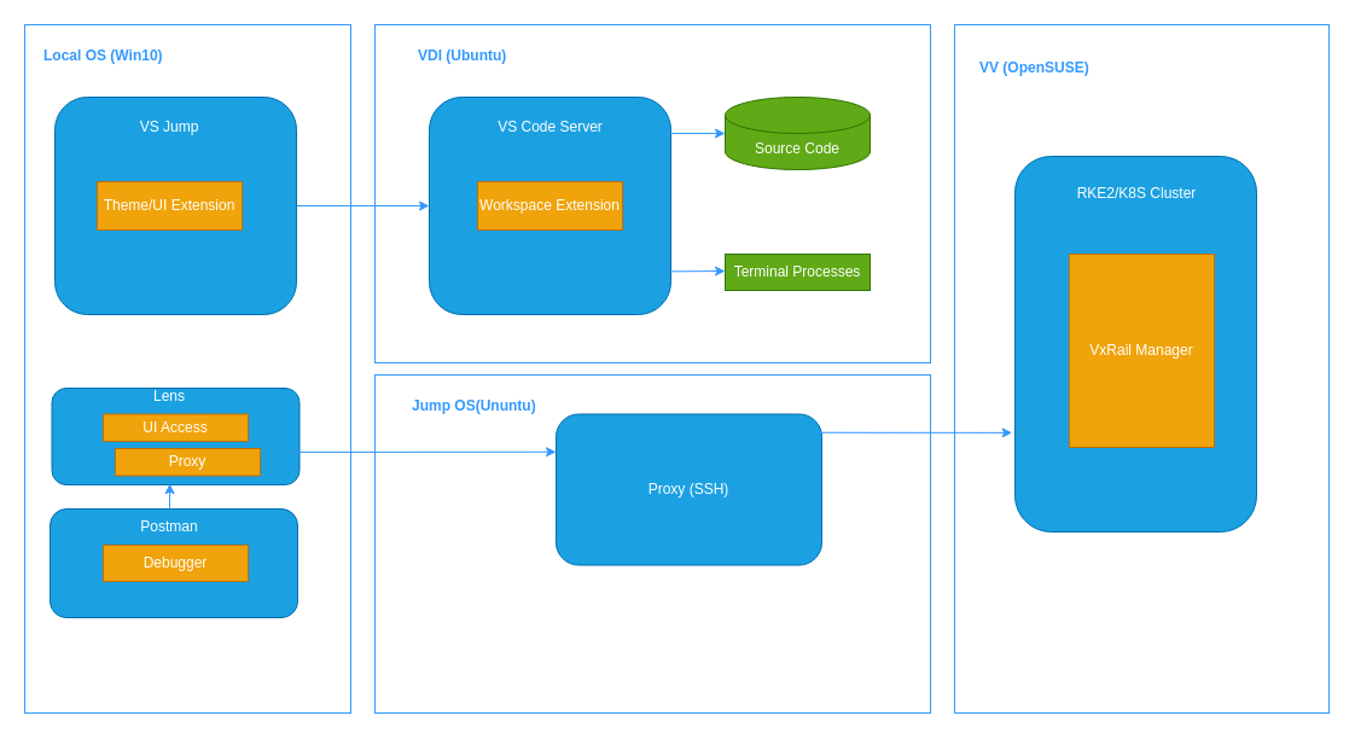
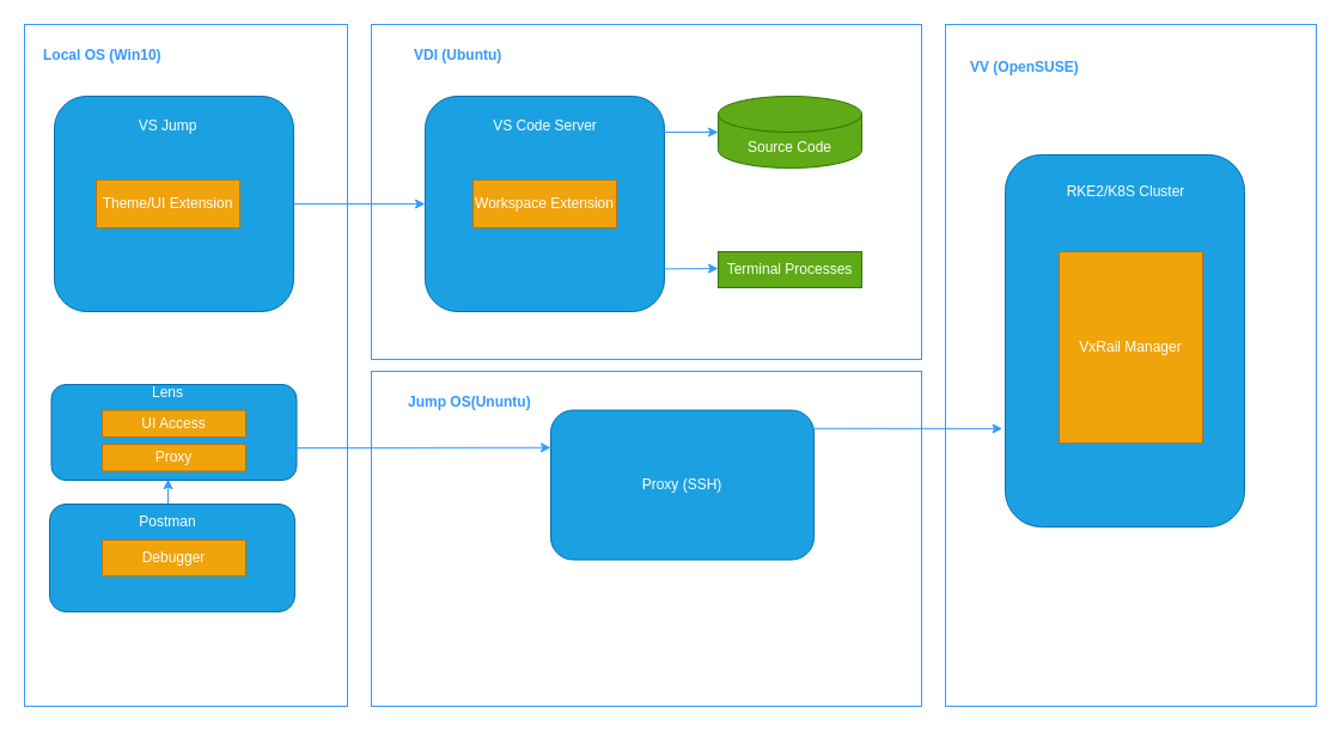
  <mxCell id="0" />
  <mxCell id="1" parent="0" />
  <mxCell id="2" value="" style="rounded=0;whiteSpace=wrap;html=1;fontSize=12;fontColor=#3399FF;verticalAlign=middle;glass=0;fillColor=default;strokeColor=#3399FF;" vertex="1" parent="1"><mxGeometry x="20" y="20" width="270" height="570" as="geometry" /></mxCell>
  <mxCell id="3" value="" style="rounded=1;whiteSpace=wrap;html=1;fontSize=12;fillColor=#1ba1e2;strokeColor=#006EAF;fontColor=#ffffff;" vertex="1" parent="1"><mxGeometry x="41" y="421" width="205" height="90" as="geometry" /></mxCell>
  <mxCell id="4" value="" style="rounded=0;whiteSpace=wrap;html=1;fontSize=12;fontColor=#3399FF;verticalAlign=middle;glass=0;fillColor=default;strokeColor=#3399FF;" vertex="1" parent="1"><mxGeometry x="310" y="20" width="460" height="280" as="geometry" /></mxCell>
  <mxCell id="5" value="Local OS (Win10)" style="text;strokeColor=none;fillColor=none;align=left;verticalAlign=middle;spacingLeft=4;spacingRight=4;overflow=hidden;points=[[0,0.5],[1,0.5]];portConstraint=eastwest;rotatable=0;fontStyle=1;fontSize=12;fontColor=#3399FF;" vertex="1" parent="1"><mxGeometry x="30" y="30" width="110" height="30" as="geometry" /></mxCell>
  <mxCell id="6" value="VDI (Ubuntu)" style="text;strokeColor=none;fillColor=none;align=left;verticalAlign=middle;spacingLeft=4;spacingRight=4;overflow=hidden;points=[[0,0.5],[1,0.5]];portConstraint=eastwest;rotatable=0;fontStyle=1;fontSize=12;fontColor=#3399FF;" vertex="1" parent="1"><mxGeometry x="340" y="30" width="110" height="30" as="geometry" /></mxCell>
  <mxCell id="7" value="" style="edgeStyle=orthogonalEdgeStyle;rounded=0;orthogonalLoop=1;jettySize=auto;html=1;fontSize=12;fontColor=#3399FF;strokeColor=#3399FF;" edge="1" parent="1" source="8" target="10"><mxGeometry relative="1" as="geometry" /></mxCell>
  <mxCell id="8" value="" style="rounded=1;whiteSpace=wrap;html=1;fontSize=12;fillColor=#1ba1e2;strokeColor=#006EAF;fontColor=#ffffff;" vertex="1" parent="1"><mxGeometry x="45" y="80" width="200" height="180" as="geometry" /></mxCell>
  <mxCell id="9" value="VS Jump" style="text;html=1;align=center;verticalAlign=middle;whiteSpace=wrap;rounded=0;fontSize=12;fontColor=#FFFFFF;" vertex="1" parent="1"><mxGeometry x="110" y="90" width="60" height="30" as="geometry" /></mxCell>
  <mxCell id="10" value="" style="rounded=1;whiteSpace=wrap;html=1;fontSize=12;fontColor=#ffffff;fillColor=#1ba1e2;strokeColor=#006EAF;" vertex="1" parent="1"><mxGeometry x="355" y="80" width="200" height="180" as="geometry" /></mxCell>
  <mxCell id="11" value="VS Code Server" style="text;html=1;strokeColor=none;fillColor=none;align=center;verticalAlign=middle;whiteSpace=wrap;rounded=0;fontSize=12;fontColor=#FFFFFF;" vertex="1" parent="1"><mxGeometry x="408" y="90" width="95" height="30" as="geometry" /></mxCell>
  <mxCell id="12" value="Theme/UI Extension" style="rounded=0;whiteSpace=wrap;html=1;glass=0;fontSize=12;fontColor=#FFFFFF;fillColor=#f0a30a;strokeColor=#BD7000;" vertex="1" parent="1"><mxGeometry x="80" y="150" width="120" height="40" as="geometry" /></mxCell>
  <mxCell id="13" value="Workspace Extension" style="rounded=0;whiteSpace=wrap;html=1;glass=0;fontSize=12;fontColor=#FFFFFF;fillColor=#f0a30a;strokeColor=#BD7000;" vertex="1" parent="1"><mxGeometry x="395" y="150" width="120" height="40" as="geometry" /></mxCell>
  <mxCell id="14" value="Source Code" style="shape=cylinder3;whiteSpace=wrap;html=1;boundedLbl=1;backgroundOutline=1;size=15;rounded=0;glass=0;labelBorderColor=none;fontSize=12;fontColor=#FFFFFF;strokeColor=#2D7600;fillColor=#60a917;" vertex="1" parent="1"><mxGeometry x="600" y="80" width="120" height="60" as="geometry" /></mxCell>
  <mxCell id="15" value="Terminal Processes" style="rounded=0;whiteSpace=wrap;html=1;glass=0;labelBorderColor=none;fontSize=12;fontColor=#ffffff;strokeColor=#2D7600;fillColor=#60a917;" vertex="1" parent="1"><mxGeometry x="600" y="210" width="120" height="30" as="geometry" /></mxCell>
  <mxCell id="16" value="" style="endArrow=classic;html=1;rounded=0;fontSize=12;fontColor=#FFFFFF;strokeColor=#3399FF;" edge="1" parent="1"><mxGeometry width="50" height="50" relative="1" as="geometry"><mxPoint x="550" y="110" as="sourcePoint" /><mxPoint x="600" y="110" as="targetPoint" /></mxGeometry></mxCell>
  <mxCell id="17" value="" style="endArrow=classic;html=1;rounded=0;fontSize=12;fontColor=#FFFFFF;strokeColor=#3399FF;" edge="1" parent="1"><mxGeometry width="50" height="50" relative="1" as="geometry"><mxPoint x="550" y="224.38" as="sourcePoint" /><mxPoint x="600" y="224" as="targetPoint" /></mxGeometry></mxCell>
  <mxCell id="18" value="" style="rounded=0;whiteSpace=wrap;html=1;fontSize=12;fontColor=#3399FF;verticalAlign=middle;glass=0;fillColor=default;strokeColor=#3399FF;" vertex="1" parent="1"><mxGeometry x="310" y="310" width="460" height="280" as="geometry" /></mxCell>
  <mxCell id="19" value="" style="rounded=0;whiteSpace=wrap;html=1;fontSize=12;fontColor=#3399FF;verticalAlign=middle;glass=0;fillColor=default;strokeColor=#3399FF;" vertex="1" parent="1"><mxGeometry x="790" y="20" width="310" height="570" as="geometry" /></mxCell>
  <mxCell id="20" value="" style="rounded=1;whiteSpace=wrap;html=1;fontSize=12;fontColor=#ffffff;fillColor=#1ba1e2;strokeColor=#006EAF;" vertex="1" parent="1"><mxGeometry x="840" y="129" width="200" height="311" as="geometry" /></mxCell>
  <mxCell id="21" value="RKE2/K8S Cluster" style="text;html=1;strokeColor=none;fillColor=none;align=center;verticalAlign=middle;whiteSpace=wrap;rounded=0;fontSize=12;fontColor=#FFFFFF;" vertex="1" parent="1"><mxGeometry x="885" y="145" width="112" height="30" as="geometry" /></mxCell>
  <mxCell id="22" value="VxRail Manager" style="rounded=0;whiteSpace=wrap;html=1;glass=0;fontSize=12;fontColor=#FFFFFF;fillColor=#f0a30a;strokeColor=#BD7000;" vertex="1" parent="1"><mxGeometry x="885" y="210" width="120" height="160" as="geometry" /></mxCell>
  <mxCell id="23" value="Jump OS(Ununtu)" style="text;strokeColor=none;fillColor=none;align=left;verticalAlign=middle;spacingLeft=4;spacingRight=4;overflow=hidden;points=[[0,0.5],[1,0.5]];portConstraint=eastwest;rotatable=0;fontStyle=1;fontSize=12;fontColor=#3399FF;" vertex="1" parent="1"><mxGeometry x="335" y="320" width="125" height="30" as="geometry" /></mxCell>
  <mxCell id="24" value="Proxy (SSH)" style="rounded=1;whiteSpace=wrap;html=1;fontSize=12;fillColor=#1ba1e2;strokeColor=#006EAF;fontColor=#ffffff;" vertex="1" parent="1"><mxGeometry x="460" y="342.5" width="220" height="125" as="geometry" /></mxCell>
  <mxCell id="25" value="VV (OpenSUSE)" style="text;strokeColor=none;fillColor=none;align=left;verticalAlign=middle;spacingLeft=4;spacingRight=4;overflow=hidden;points=[[0,0.5],[1,0.5]];portConstraint=eastwest;rotatable=0;fontStyle=1;fontSize=12;fontColor=#3399FF;" vertex="1" parent="1"><mxGeometry x="805" y="40" width="110" height="30" as="geometry" /></mxCell>
  <mxCell id="26" value="Postman" style="text;html=1;align=center;verticalAlign=middle;whiteSpace=wrap;rounded=0;fontSize=12;fontColor=#FFFFFF;" vertex="1" parent="1"><mxGeometry x="110" y="421" width="60" height="30" as="geometry" /></mxCell>
  <mxCell id="27" value="Debugger" style="rounded=0;whiteSpace=wrap;html=1;glass=0;fontSize=12;fontColor=#FFFFFF;fillColor=#f0a30a;strokeColor=#BD7000;" vertex="1" parent="1"><mxGeometry x="85" y="451" width="120" height="30" as="geometry" /></mxCell>
  <mxCell id="28" value="" style="rounded=1;whiteSpace=wrap;html=1;fontSize=12;fillColor=#1ba1e2;strokeColor=#006EAF;fontColor=#ffffff;" vertex="1" parent="1"><mxGeometry x="42.5" y="321" width="205" height="80" as="geometry" /></mxCell>
  <mxCell id="29" value="UI Access" style="rounded=0;whiteSpace=wrap;html=1;glass=0;fontSize=12;fontColor=#FFFFFF;fillColor=#f0a30a;strokeColor=#BD7000;" vertex="1" parent="1"><mxGeometry x="85" y="342.5" width="120" height="22.5" as="geometry" /></mxCell>
- <mxCell id="30" value="Proxy" style="rounded=0;whiteSpace=wrap;html=1;glass=0;fontSize=12;fontColor=#FFFFFF;fillColor=#f0a30a;strokeColor=#BD7000;" vertex="1" parent="1"><mxGeometry x="95" y="371" width="120" height="22.5" as="geometry" /></mxCell>
+ <mxCell id="30" value="Proxy" style="rounded=0;whiteSpace=wrap;html=1;glass=0;fontSize=12;fontColor=#FFFFFF;fillColor=#f0a30a;strokeColor=#BD7000;" vertex="1" parent="1"><mxGeometry x="85" y="371" width="120" height="22.5" as="geometry" /></mxCell>
  <mxCell id="31" value="Lens" style="text;html=1;align=center;verticalAlign=middle;whiteSpace=wrap;rounded=0;fontSize=12;fontColor=#FFFFFF;" vertex="1" parent="1"><mxGeometry x="110" y="312.5" width="60" height="30" as="geometry" /></mxCell>
  <mxCell id="32" value="" style="endArrow=classic;html=1;rounded=0;fontSize=12;fontColor=#FFFFFF;strokeColor=#3399FF;entryX=0;entryY=0.25;entryDx=0;entryDy=0;" edge="1" parent="1" target="24"><mxGeometry width="50" height="50" relative="1" as="geometry"><mxPoint x="240" y="374" as="sourcePoint" /><mxPoint x="360" y="371" as="targetPoint" /></mxGeometry></mxCell>
  <mxCell id="33" value="" style="endArrow=classic;html=1;rounded=0;fontSize=12;fontColor=#FFFFFF;strokeColor=#3399FF;entryX=0.476;entryY=0.989;entryDx=0;entryDy=0;exitX=0.5;exitY=0;exitDx=0;exitDy=0;entryPerimeter=0;" edge="1" parent="1" source="26" target="28"><mxGeometry width="50" height="50" relative="1" as="geometry"><mxPoint x="195" y="410.38" as="sourcePoint" /><mxPoint x="245" y="410" as="targetPoint" /></mxGeometry></mxCell>
  <mxCell id="34" value="" style="endArrow=classic;html=1;rounded=0;fontSize=12;fontColor=#FFFFFF;strokeColor=#3399FF;entryX=-0.012;entryY=0.736;entryDx=0;entryDy=0;entryPerimeter=0;exitX=0.983;exitY=0.122;exitDx=0;exitDy=0;exitPerimeter=0;" edge="1" parent="1" source="24" target="20"><mxGeometry width="50" height="50" relative="1" as="geometry"><mxPoint x="680" y="410.38" as="sourcePoint" /><mxPoint x="730" y="410" as="targetPoint" /></mxGeometry></mxCell>
